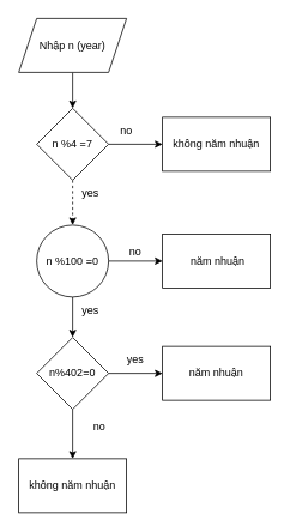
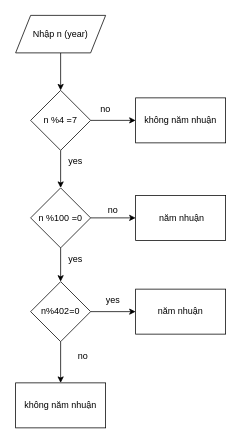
  <mxCell id="0" />
  <mxCell id="1" parent="0" />
  <mxCell id="2" value="" style="edgeStyle=orthogonalEdgeStyle;rounded=0;orthogonalLoop=1;jettySize=auto;html=1;" edge="1" parent="1" source="3" target="6"><mxGeometry relative="1" as="geometry" /></mxCell>
- <mxCell id="3" value="Nhập n (year)" style="shape=parallelogram;perimeter=parallelogramPerimeter;whiteSpace=wrap;html=1;fixedSize=1;" vertex="1" parent="1"><mxGeometry x="20" y="20" width="120" height="60" as="geometry" /></mxCell>
+ <mxCell id="3" value="Nhập n (year)" style="shape=parallelogram;perimeter=parallelogramPerimeter;whiteSpace=wrap;html=1;fixedSize=1;" vertex="1" parent="1"><mxGeometry x="20" y="20" width="120" height="50" as="geometry" /></mxCell>
  <mxCell id="4" value="" style="edgeStyle=orthogonalEdgeStyle;rounded=0;orthogonalLoop=1;jettySize=auto;html=1;" edge="1" parent="1" source="6" target="7"><mxGeometry relative="1" as="geometry" /></mxCell>
- <mxCell id="5" value="" style="edgeStyle=orthogonalEdgeStyle;rounded=0;orthogonalLoop=1;jettySize=auto;html=1;dashed=1;" edge="1" parent="1" source="6" target="11"><mxGeometry relative="1" as="geometry" /></mxCell>
+ <mxCell id="5" value="" style="edgeStyle=orthogonalEdgeStyle;rounded=0;orthogonalLoop=1;jettySize=auto;html=1;" edge="1" parent="1" source="6" target="11"><mxGeometry relative="1" as="geometry" /></mxCell>
  <mxCell id="6" value="n %4 =7" style="rhombus;whiteSpace=wrap;html=1;" vertex="1" parent="1"><mxGeometry x="40" y="120" width="80" height="80" as="geometry" /></mxCell>
  <mxCell id="7" value="không năm nhuận" style="whiteSpace=wrap;html=1;" vertex="1" parent="1"><mxGeometry x="180" y="130" width="120" height="60" as="geometry" /></mxCell>
  <mxCell id="8" value="no" style="text;html=1;align=center;verticalAlign=middle;whiteSpace=wrap;rounded=0;" vertex="1" parent="1"><mxGeometry x="110" y="130" width="60" height="30" as="geometry" /></mxCell>
  <mxCell id="9" value="" style="edgeStyle=orthogonalEdgeStyle;rounded=0;orthogonalLoop=1;jettySize=auto;html=1;" edge="1" parent="1" source="11" target="13"><mxGeometry relative="1" as="geometry" /></mxCell>
  <mxCell id="10" value="" style="edgeStyle=orthogonalEdgeStyle;rounded=0;orthogonalLoop=1;jettySize=auto;html=1;" edge="1" parent="1" source="11" target="17"><mxGeometry relative="1" as="geometry" /></mxCell>
- <mxCell id="11" value="n %100 =0" style="ellipse;whiteSpace=wrap;html=1;" vertex="1" parent="1"><mxGeometry x="40" y="250" width="80" height="80" as="geometry" /></mxCell>
+ <mxCell id="11" value="n %100 =0" style="rhombus;whiteSpace=wrap;html=1;" vertex="1" parent="1"><mxGeometry x="40" y="250" width="80" height="80" as="geometry" /></mxCell>
  <mxCell id="12" value="yes" style="text;html=1;align=center;verticalAlign=middle;whiteSpace=wrap;rounded=0;" vertex="1" parent="1"><mxGeometry x="70" y="200" width="60" height="30" as="geometry" /></mxCell>
  <mxCell id="13" value="&amp;nbsp;năm nhuận" style="whiteSpace=wrap;html=1;" vertex="1" parent="1"><mxGeometry x="180" y="260" width="120" height="60" as="geometry" /></mxCell>
  <mxCell id="14" value="no" style="text;html=1;align=center;verticalAlign=middle;whiteSpace=wrap;rounded=0;" vertex="1" parent="1"><mxGeometry x="120" y="260" width="60" height="40" as="geometry" /></mxCell>
  <mxCell id="15" value="" style="edgeStyle=orthogonalEdgeStyle;rounded=0;orthogonalLoop=1;jettySize=auto;html=1;" edge="1" parent="1" source="17" target="19"><mxGeometry relative="1" as="geometry" /></mxCell>
  <mxCell id="16" value="" style="edgeStyle=orthogonalEdgeStyle;rounded=0;orthogonalLoop=1;jettySize=auto;html=1;" edge="1" parent="1" source="17" target="20"><mxGeometry relative="1" as="geometry" /></mxCell>
  <mxCell id="17" value="n%402=0" style="rhombus;whiteSpace=wrap;html=1;" vertex="1" parent="1"><mxGeometry x="40" y="375" width="80" height="80" as="geometry" /></mxCell>
  <mxCell id="18" value="yes" style="text;html=1;align=center;verticalAlign=middle;whiteSpace=wrap;rounded=0;" vertex="1" parent="1"><mxGeometry x="70" y="330" width="60" height="30" as="geometry" /></mxCell>
  <mxCell id="19" value="năm nhuận" style="whiteSpace=wrap;html=1;" vertex="1" parent="1"><mxGeometry x="180" y="385" width="120" height="60" as="geometry" /></mxCell>
  <mxCell id="20" value="không năm nhuận" style="whiteSpace=wrap;html=1;" vertex="1" parent="1"><mxGeometry x="20" y="510" width="120" height="60" as="geometry" /></mxCell>
  <mxCell id="21" value="yes" style="text;html=1;align=center;verticalAlign=middle;whiteSpace=wrap;rounded=0;" vertex="1" parent="1"><mxGeometry x="120" y="385" width="60" height="30" as="geometry" /></mxCell>
  <mxCell id="22" value="no" style="text;html=1;align=center;verticalAlign=middle;whiteSpace=wrap;rounded=0;" vertex="1" parent="1"><mxGeometry x="80" y="460" width="60" height="30" as="geometry" /></mxCell>
